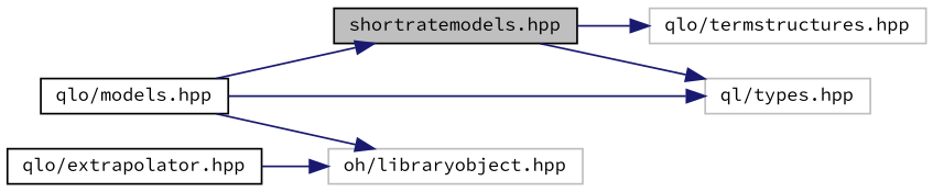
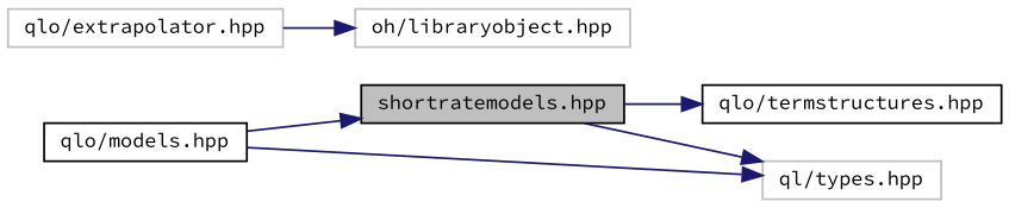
  digraph {
    fontname="Source Code Pro"
    rankdir=LR
    node [color=black fillcolor=white fontname="Source Code Pro" fontsize=10 shape=record style=filled]
    edge [color=midnightblue fontname="Source Code Pro" fontsize=10 labelfontname=Helvetica labelfontsize=10 style=solid]
    n1 [fillcolor=grey75 fontcolor=black height=0.2 label="shortratemodels.hpp" width=0.4]
-   n2 [color=grey75 height=0.2 label="qlo/termstructures.hpp" width=0.4]
+   n2 [height=0.2 label="qlo/termstructures.hpp" width=0.4]
    n3 [color=grey75 height=0.2 label="ql/types.hpp" width=0.4]
    n4 [height=0.2 label="qlo/models.hpp" width=0.4]
    n5 [color=grey75 height=0.2 label="oh/libraryobject.hpp" width=0.4]
-   n6 [height=0.2 label="qlo/extrapolator.hpp" width=0.4]
+   n6 [color=grey75 height=0.2 label="qlo/extrapolator.hpp" width=0.4]
    n1 -> n2
    n1 -> n3
    n4 -> n1
    n4 -> n3
-   n4 -> n5
    n6 -> n5
  }
